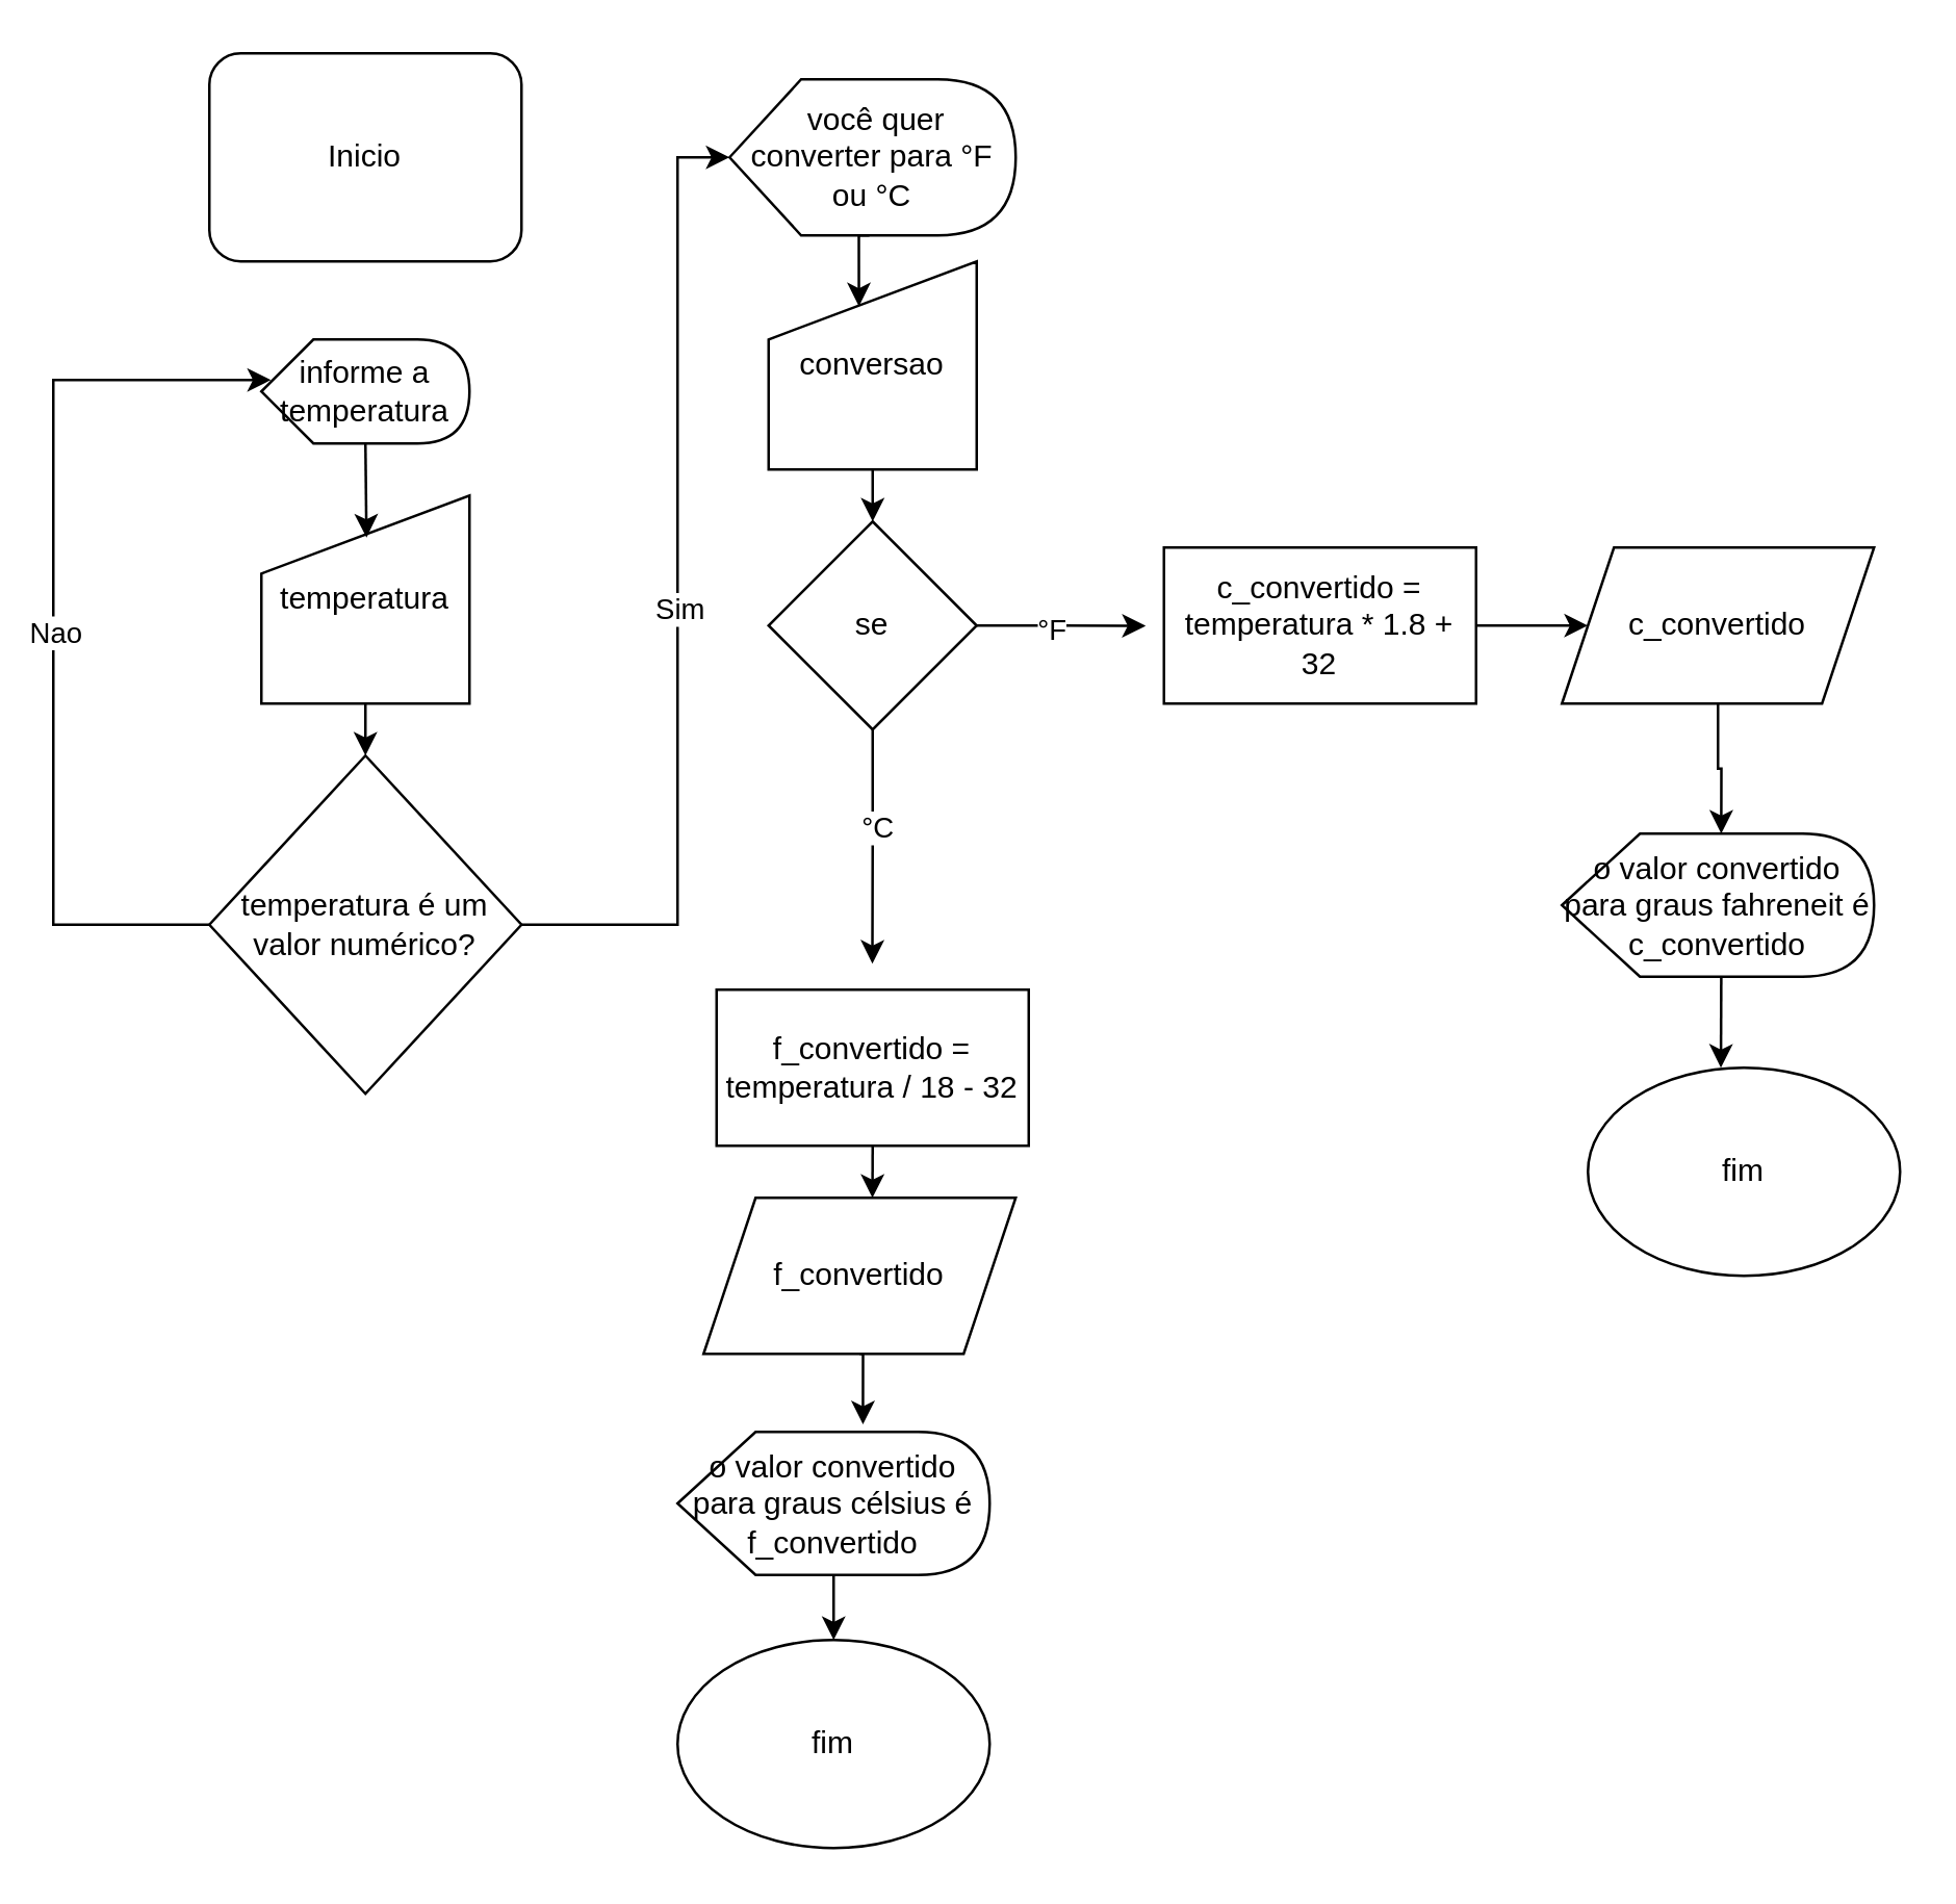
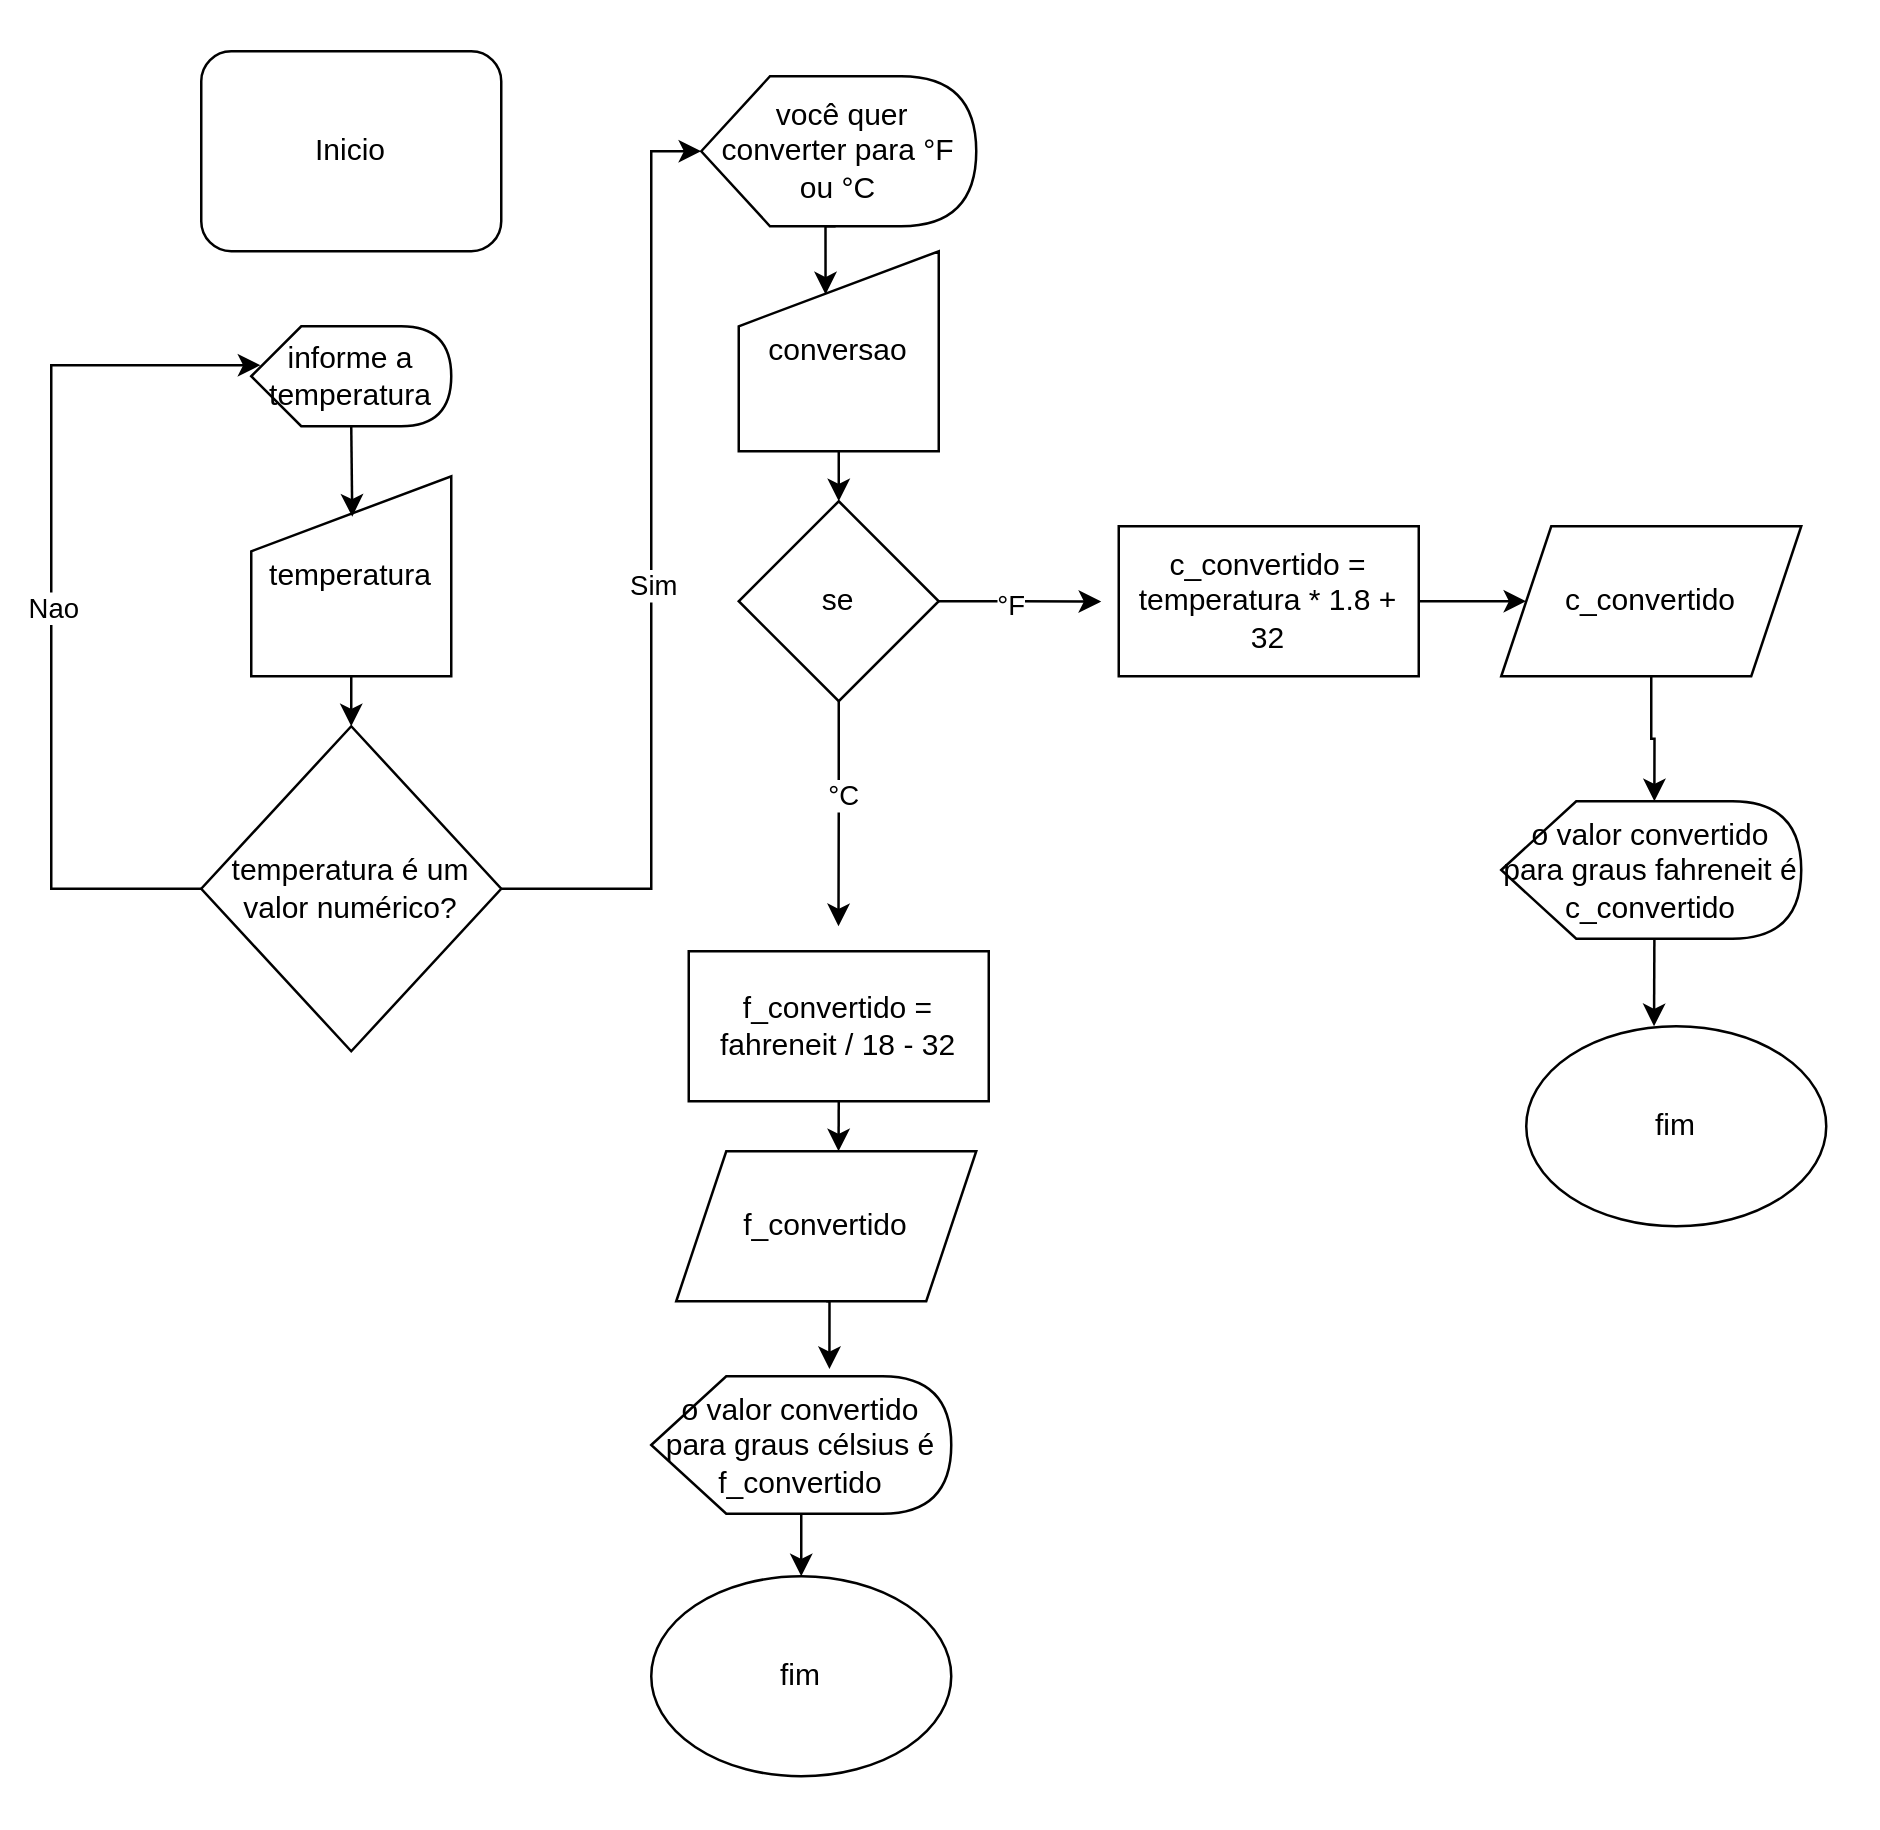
  <mxCell id="0" />
  <mxCell id="1" parent="0" />
  <mxCell id="2" value="Inicio" style="whiteSpace=wrap;html=1;rounded=1;" parent="1" vertex="1"><mxGeometry x="80" y="20" width="120" height="80" as="geometry" /></mxCell>
  <mxCell id="3" value="informe a temperatura" style="shape=display;whiteSpace=wrap;html=1;" parent="1" vertex="1"><mxGeometry x="100" y="130" width="80" height="40" as="geometry" /></mxCell>
  <mxCell id="4" style="edgeStyle=orthogonalEdgeStyle;rounded=0;orthogonalLoop=1;jettySize=auto;html=1;exitX=0.5;exitY=1;exitDx=0;exitDy=0;entryX=0.5;entryY=0;entryDx=0;entryDy=0;" parent="1" source="5" target="11" edge="1"><mxGeometry relative="1" as="geometry" /></mxCell>
  <mxCell id="5" value="temperatura" style="shape=manualInput;whiteSpace=wrap;html=1;" parent="1" vertex="1"><mxGeometry x="100" y="190" width="80" height="80" as="geometry" /></mxCell>
  <mxCell id="6" style="edgeStyle=orthogonalEdgeStyle;rounded=0;orthogonalLoop=1;jettySize=auto;html=1;exitX=0;exitY=0;exitDx=40;exitDy=40;exitPerimeter=0;entryX=0.505;entryY=0.202;entryDx=0;entryDy=0;entryPerimeter=0;" parent="1" source="3" target="5" edge="1"><mxGeometry relative="1" as="geometry" /></mxCell>
  <mxCell id="7" style="edgeStyle=orthogonalEdgeStyle;rounded=0;orthogonalLoop=1;jettySize=auto;html=1;exitX=0;exitY=0.5;exitDx=0;exitDy=0;entryX=0.046;entryY=0.39;entryDx=0;entryDy=0;entryPerimeter=0;" parent="1" source="11" target="3" edge="1"><mxGeometry relative="1" as="geometry"><mxPoint x="20" y="140" as="targetPoint" /><Array as="points"><mxPoint x="20" y="355" /><mxPoint x="20" y="146" /></Array></mxGeometry></mxCell>
  <mxCell id="8" value="Nao" style="edgeLabel;html=1;align=center;verticalAlign=middle;resizable=0;points=[];" parent="7" vertex="1" connectable="0"><mxGeometry x="-0.018" relative="1" as="geometry"><mxPoint as="offset" /></mxGeometry></mxCell>
  <mxCell id="9" style="edgeStyle=orthogonalEdgeStyle;rounded=0;orthogonalLoop=1;jettySize=auto;html=1;exitX=1;exitY=0.5;exitDx=0;exitDy=0;" parent="1" source="11" edge="1"><mxGeometry relative="1" as="geometry"><mxPoint x="280" y="60" as="targetPoint" /><Array as="points"><mxPoint x="260" y="355" /></Array></mxGeometry></mxCell>
  <mxCell id="10" value="Sim" style="edgeLabel;html=1;align=center;verticalAlign=middle;resizable=0;points=[];" parent="9" vertex="1" connectable="0"><mxGeometry x="-0.028" relative="1" as="geometry"><mxPoint as="offset" /></mxGeometry></mxCell>
  <mxCell id="11" value="temperatura é um valor numérico?" style="rhombus;whiteSpace=wrap;html=1;" parent="1" vertex="1"><mxGeometry x="80" y="290" width="120" height="130" as="geometry" /></mxCell>
  <mxCell id="12" value="&amp;nbsp;você quer converter para °F ou °C" style="shape=display;whiteSpace=wrap;html=1;" parent="1" vertex="1"><mxGeometry x="280" y="30" width="110" height="60" as="geometry" /></mxCell>
  <mxCell id="13" style="edgeStyle=orthogonalEdgeStyle;rounded=0;orthogonalLoop=1;jettySize=auto;html=1;exitX=0.5;exitY=1;exitDx=0;exitDy=0;entryX=0.5;entryY=0;entryDx=0;entryDy=0;" parent="1" source="14" target="20" edge="1"><mxGeometry relative="1" as="geometry" /></mxCell>
  <mxCell id="14" value="conversao" style="shape=manualInput;whiteSpace=wrap;html=1;" parent="1" vertex="1"><mxGeometry x="295" y="100" width="80" height="80" as="geometry" /></mxCell>
  <mxCell id="15" style="edgeStyle=orthogonalEdgeStyle;rounded=0;orthogonalLoop=1;jettySize=auto;html=1;exitX=0;exitY=0;exitDx=53.75;exitDy=60;exitPerimeter=0;entryX=0.434;entryY=0.216;entryDx=0;entryDy=0;entryPerimeter=0;" parent="1" source="12" target="14" edge="1"><mxGeometry relative="1" as="geometry" /></mxCell>
  <mxCell id="16" style="edgeStyle=orthogonalEdgeStyle;rounded=0;orthogonalLoop=1;jettySize=auto;html=1;exitX=0.5;exitY=1;exitDx=0;exitDy=0;" parent="1" source="20" edge="1"><mxGeometry relative="1" as="geometry"><mxPoint x="334.897" y="370" as="targetPoint" /></mxGeometry></mxCell>
  <mxCell id="17" value="°C" style="edgeLabel;html=1;align=center;verticalAlign=middle;resizable=0;points=[];" parent="16" vertex="1" connectable="0"><mxGeometry x="-0.181" y="1" relative="1" as="geometry"><mxPoint as="offset" /></mxGeometry></mxCell>
  <mxCell id="18" style="edgeStyle=orthogonalEdgeStyle;rounded=0;orthogonalLoop=1;jettySize=auto;html=1;exitX=1;exitY=0.5;exitDx=0;exitDy=0;" parent="1" source="20" edge="1"><mxGeometry relative="1" as="geometry"><mxPoint x="440" y="240.138" as="targetPoint" /></mxGeometry></mxCell>
  <mxCell id="19" value="°F" style="edgeLabel;html=1;align=center;verticalAlign=middle;resizable=0;points=[];" parent="18" vertex="1" connectable="0"><mxGeometry x="-0.146" y="-1" relative="1" as="geometry"><mxPoint as="offset" /></mxGeometry></mxCell>
  <mxCell id="20" value="se" style="rhombus;whiteSpace=wrap;html=1;" parent="1" vertex="1"><mxGeometry x="295" y="200" width="80" height="80" as="geometry" /></mxCell>
- <mxCell id="21" value="f_convertido = temperatura / 18 - 32" style="rounded=0;whiteSpace=wrap;html=1;" parent="1" vertex="1"><mxGeometry x="275" y="380" width="120" height="60" as="geometry" /></mxCell>
+ <mxCell id="21" value="f_convertido = fahreneit / 18 - 32" style="rounded=0;whiteSpace=wrap;html=1;" parent="1" vertex="1"><mxGeometry x="275" y="380" width="120" height="60" as="geometry" /></mxCell>
  <mxCell id="22" value="f_convertido" style="shape=parallelogram;perimeter=parallelogramPerimeter;whiteSpace=wrap;html=1;fixedSize=1;" parent="1" vertex="1"><mxGeometry x="270" y="460" width="120" height="60" as="geometry" /></mxCell>
  <mxCell id="23" style="edgeStyle=orthogonalEdgeStyle;rounded=0;orthogonalLoop=1;jettySize=auto;html=1;exitX=0;exitY=0;exitDx=61.25;exitDy=55;exitPerimeter=0;entryX=0.5;entryY=0;entryDx=0;entryDy=0;" parent="1" source="24" target="25" edge="1"><mxGeometry relative="1" as="geometry" /></mxCell>
  <mxCell id="24" value="o valor convertido para graus célsius é f_convertido" style="shape=display;whiteSpace=wrap;html=1;" parent="1" vertex="1"><mxGeometry x="260" y="550" width="120" height="55" as="geometry" /></mxCell>
  <mxCell id="25" value="fim" style="ellipse;whiteSpace=wrap;html=1;" parent="1" vertex="1"><mxGeometry x="260" y="630" width="120" height="80" as="geometry" /></mxCell>
  <mxCell id="26" style="edgeStyle=orthogonalEdgeStyle;rounded=0;orthogonalLoop=1;jettySize=auto;html=1;exitX=0.5;exitY=1;exitDx=0;exitDy=0;entryX=0.541;entryY=0;entryDx=0;entryDy=0;entryPerimeter=0;" parent="1" source="21" target="22" edge="1"><mxGeometry relative="1" as="geometry" /></mxCell>
  <mxCell id="27" style="edgeStyle=orthogonalEdgeStyle;rounded=0;orthogonalLoop=1;jettySize=auto;html=1;exitX=0.5;exitY=1;exitDx=0;exitDy=0;entryX=0.594;entryY=-0.052;entryDx=0;entryDy=0;entryPerimeter=0;" parent="1" source="22" target="24" edge="1"><mxGeometry relative="1" as="geometry" /></mxCell>
  <mxCell id="28" style="edgeStyle=orthogonalEdgeStyle;rounded=0;orthogonalLoop=1;jettySize=auto;html=1;exitX=1;exitY=0.5;exitDx=0;exitDy=0;" parent="1" source="29" target="30" edge="1"><mxGeometry relative="1" as="geometry" /></mxCell>
  <mxCell id="29" value="c_convertido&amp;nbsp;= temperatura * 1.8 + 32" style="rounded=0;whiteSpace=wrap;html=1;" parent="1" vertex="1"><mxGeometry x="447" y="210" width="120" height="60" as="geometry" /></mxCell>
  <mxCell id="30" value="c_convertido" style="shape=parallelogram;perimeter=parallelogramPerimeter;whiteSpace=wrap;html=1;fixedSize=1;" parent="1" vertex="1"><mxGeometry x="600" y="210" width="120" height="60" as="geometry" /></mxCell>
  <mxCell id="31" value="o valor convertido para graus fahreneit é c_convertido" style="shape=display;whiteSpace=wrap;html=1;" parent="1" vertex="1"><mxGeometry x="600" y="320" width="120" height="55" as="geometry" /></mxCell>
  <mxCell id="32" value="fim" style="ellipse;whiteSpace=wrap;html=1;" parent="1" vertex="1"><mxGeometry x="610" y="410" width="120" height="80" as="geometry" /></mxCell>
  <mxCell id="33" style="edgeStyle=orthogonalEdgeStyle;rounded=0;orthogonalLoop=1;jettySize=auto;html=1;exitX=0.5;exitY=1;exitDx=0;exitDy=0;entryX=0;entryY=0;entryDx=61.25;entryDy=0;entryPerimeter=0;" parent="1" source="30" target="31" edge="1"><mxGeometry relative="1" as="geometry" /></mxCell>
  <mxCell id="34" style="edgeStyle=orthogonalEdgeStyle;rounded=0;orthogonalLoop=1;jettySize=auto;html=1;exitX=0;exitY=0;exitDx=61.25;exitDy=55;exitPerimeter=0;entryX=0.426;entryY=0;entryDx=0;entryDy=0;entryPerimeter=0;" parent="1" source="31" target="32" edge="1"><mxGeometry relative="1" as="geometry" /></mxCell>
